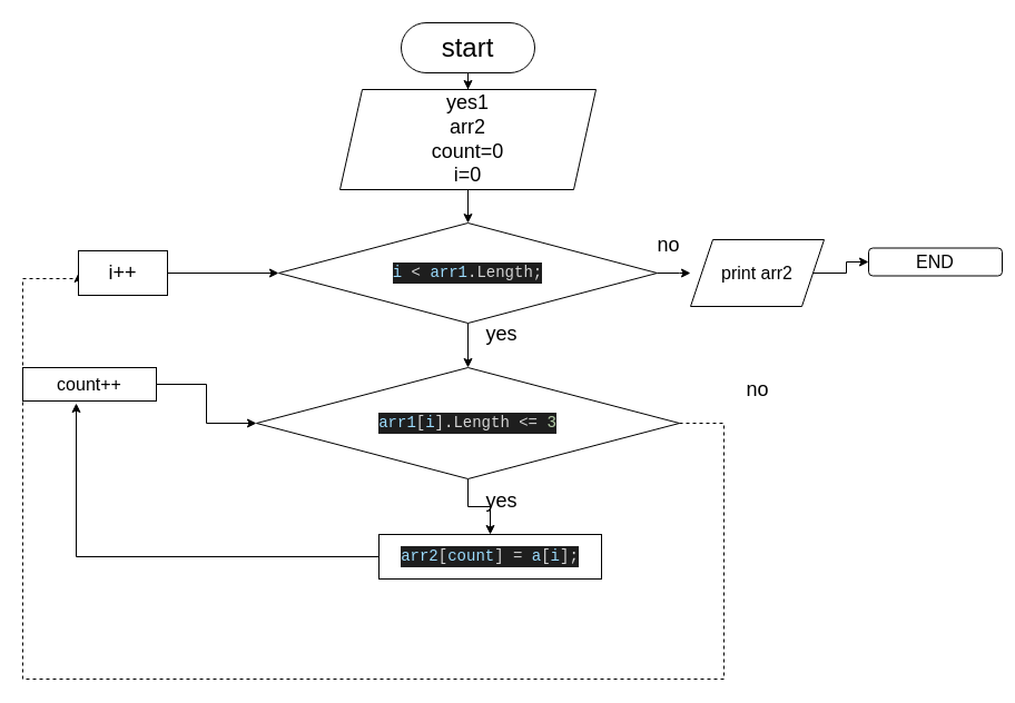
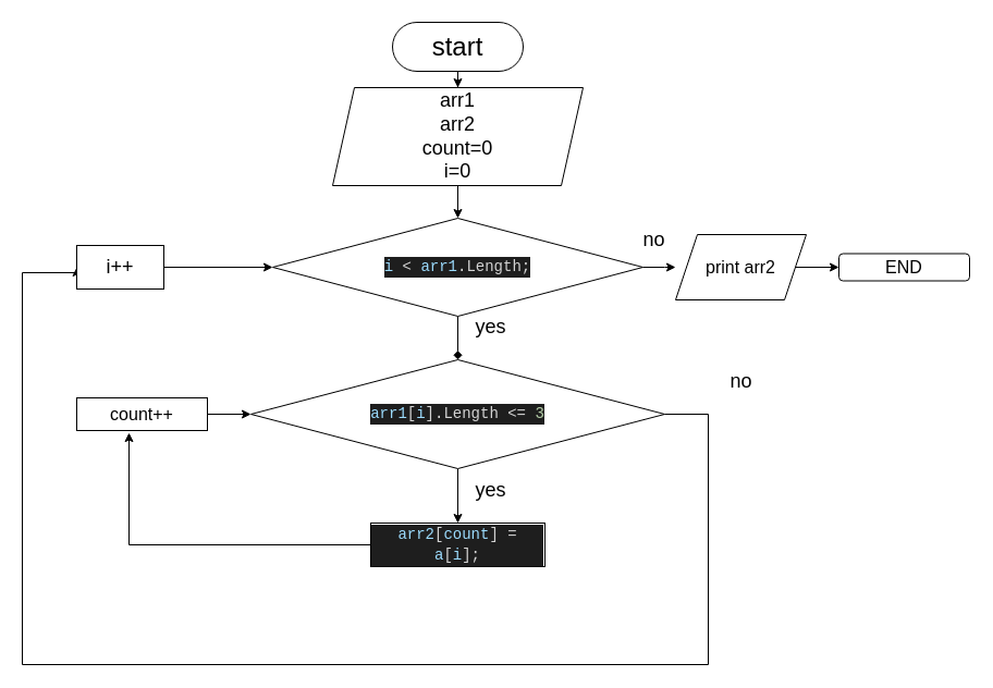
  <mxCell id="0" />
  <mxCell id="1" parent="0" />
  <mxCell id="2" style="edgeStyle=orthogonalEdgeStyle;rounded=0;orthogonalLoop=1;jettySize=auto;html=1;fontSize=24;" edge="1" parent="1" source="3" target="5"><mxGeometry relative="1" as="geometry" /></mxCell>
  <mxCell id="3" value="&lt;font style=&quot;font-size: 24px;&quot;&gt;start&lt;/font&gt;" style="rounded=1;whiteSpace=wrap;html=1;arcSize=50;" vertex="1" parent="1"><mxGeometry x="360" y="20" width="120" height="45" as="geometry" /></mxCell>
  <mxCell id="4" style="edgeStyle=orthogonalEdgeStyle;rounded=0;orthogonalLoop=1;jettySize=auto;html=1;entryX=0.5;entryY=0;entryDx=0;entryDy=0;fontSize=18;" edge="1" parent="1" source="5" target="8"><mxGeometry relative="1" as="geometry" /></mxCell>
- <mxCell id="5" value="&lt;font style=&quot;font-size: 18px;&quot;&gt;yes1&lt;br&gt;arr2&lt;br&gt;count=0&lt;br&gt;i=0&lt;br&gt;&lt;/font&gt;" style="shape=parallelogram;perimeter=parallelogramPerimeter;whiteSpace=wrap;html=1;fixedSize=1;" vertex="1" parent="1"><mxGeometry x="305" y="80" width="230" height="90" as="geometry" /></mxCell>
- <mxCell id="6" style="edgeStyle=orthogonalEdgeStyle;rounded=0;orthogonalLoop=1;jettySize=auto;html=1;entryX=0.5;entryY=0;entryDx=0;entryDy=0;fontSize=18;" edge="1" parent="1" source="8" target="11"><mxGeometry relative="1" as="geometry" /></mxCell>
+ <mxCell id="5" value="&lt;font style=&quot;font-size: 18px;&quot;&gt;arr1&lt;br&gt;arr2&lt;br&gt;count=0&lt;br&gt;i=0&lt;br&gt;&lt;/font&gt;" style="shape=parallelogram;perimeter=parallelogramPerimeter;whiteSpace=wrap;html=1;fixedSize=1;" vertex="1" parent="1"><mxGeometry x="305" y="80" width="230" height="90" as="geometry" /></mxCell>
+ <mxCell id="6" style="edgeStyle=orthogonalEdgeStyle;rounded=0;orthogonalLoop=1;jettySize=auto;html=1;entryX=0.5;entryY=0;entryDx=0;entryDy=0;fontSize=18;endArrow=diamond;" edge="1" parent="1" source="8" target="11"><mxGeometry relative="1" as="geometry" /></mxCell>
  <mxCell id="7" style="edgeStyle=orthogonalEdgeStyle;rounded=0;orthogonalLoop=1;jettySize=auto;html=1;fontSize=18;" edge="1" parent="1" source="8"><mxGeometry relative="1" as="geometry"><mxPoint x="620" y="245" as="targetPoint" /></mxGeometry></mxCell>
  <mxCell id="8" value="&lt;div style=&quot;color: rgb(212, 212, 212); background-color: rgb(30, 30, 30); font-family: Consolas, &amp;quot;Courier New&amp;quot;, monospace; font-size: 14px; line-height: 19px;&quot;&gt;&lt;span style=&quot;color: #9cdcfe;&quot;&gt;i&lt;/span&gt; &amp;lt; &lt;span style=&quot;color: #9cdcfe;&quot;&gt;arr1&lt;/span&gt;.Length;&lt;/div&gt;" style="rhombus;whiteSpace=wrap;html=1;" vertex="1" parent="1"><mxGeometry x="250" y="200" width="340" height="90" as="geometry" /></mxCell>
  <mxCell id="9" value="" style="edgeStyle=orthogonalEdgeStyle;rounded=0;orthogonalLoop=1;jettySize=auto;html=1;fontSize=18;" edge="1" parent="1" source="11" target="15"><mxGeometry relative="1" as="geometry" /></mxCell>
- <mxCell id="10" style="edgeStyle=orthogonalEdgeStyle;rounded=0;orthogonalLoop=1;jettySize=auto;html=1;fontSize=18;entryX=0;entryY=0.5;entryDx=0;entryDy=0;dashed=1;" edge="1" parent="1" source="11" target="24"><mxGeometry relative="1" as="geometry"><mxPoint x="60" y="240" as="targetPoint" /><Array as="points"><mxPoint x="650" y="380" /><mxPoint x="650" y="610" /><mxPoint x="20" y="610" /><mxPoint x="20" y="250" /><mxPoint x="70" y="250" /></Array></mxGeometry></mxCell>
+ <mxCell id="10" style="edgeStyle=orthogonalEdgeStyle;rounded=0;orthogonalLoop=1;jettySize=auto;html=1;fontSize=18;entryX=0;entryY=0.5;entryDx=0;entryDy=0;" edge="1" parent="1" source="11" target="24"><mxGeometry relative="1" as="geometry"><mxPoint x="60" y="240" as="targetPoint" /><Array as="points"><mxPoint x="650" y="380" /><mxPoint x="650" y="610" /><mxPoint x="20" y="610" /><mxPoint x="20" y="250" /><mxPoint x="70" y="250" /></Array></mxGeometry></mxCell>
  <mxCell id="11" value="&lt;div style=&quot;color: rgb(212, 212, 212); background-color: rgb(30, 30, 30); font-family: Consolas, &amp;quot;Courier New&amp;quot;, monospace; font-size: 14px; line-height: 19px;&quot;&gt;&lt;span style=&quot;color: #9cdcfe;&quot;&gt;arr1&lt;/span&gt;[&lt;span style=&quot;color: #9cdcfe;&quot;&gt;i&lt;/span&gt;].Length &amp;lt;= &lt;span style=&quot;color: #b5cea8;&quot;&gt;3&lt;/span&gt;&lt;/div&gt;" style="rhombus;whiteSpace=wrap;html=1;" vertex="1" parent="1"><mxGeometry x="230" y="330" width="380" height="100" as="geometry" /></mxCell>
  <mxCell id="12" value="" style="edgeStyle=orthogonalEdgeStyle;rounded=0;orthogonalLoop=1;jettySize=auto;html=1;fontSize=18;" edge="1" parent="1" source="13" target="11"><mxGeometry relative="1" as="geometry" /></mxCell>
- <mxCell id="13" value="&lt;font size=&quot;3&quot;&gt;count++&lt;/font&gt;" style="rounded=0;whiteSpace=wrap;html=1;" vertex="1" parent="1"><mxGeometry x="20" y="330" width="120" height="30" as="geometry" /></mxCell>
+ <mxCell id="13" value="&lt;font size=&quot;3&quot;&gt;count++&lt;/font&gt;" style="rounded=0;whiteSpace=wrap;html=1;" vertex="1" parent="1"><mxGeometry x="70" y="365" width="120" height="30" as="geometry" /></mxCell>
  <mxCell id="14" style="edgeStyle=orthogonalEdgeStyle;rounded=0;orthogonalLoop=1;jettySize=auto;html=1;fontSize=18;entryX=0.4;entryY=1.067;entryDx=0;entryDy=0;entryPerimeter=0;" edge="1" parent="1" source="15" target="13"><mxGeometry relative="1" as="geometry"><mxPoint x="120" y="410" as="targetPoint" /></mxGeometry></mxCell>
- <mxCell id="15" value="&lt;div style=&quot;background-color: rgb(30, 30, 30); font-family: Consolas, &amp;quot;Courier New&amp;quot;, monospace; font-size: 14px; line-height: 19px;&quot;&gt;&lt;div style=&quot;&quot;&gt;&lt;font color=&quot;#9cdcfe&quot;&gt;arr2&lt;/font&gt;&lt;font color=&quot;#d4d4d4&quot;&gt;[&lt;/font&gt;&lt;span style=&quot;color: rgb(156, 220, 254);&quot;&gt;count&lt;/span&gt;&lt;font color=&quot;#d4d4d4&quot;&gt;] = &lt;/font&gt;&lt;span style=&quot;color: rgb(156, 220, 254);&quot;&gt;a&lt;/span&gt;&lt;font color=&quot;#d4d4d4&quot;&gt;[&lt;/font&gt;&lt;span style=&quot;color: rgb(156, 220, 254);&quot;&gt;i&lt;/span&gt;&lt;font color=&quot;#d4d4d4&quot;&gt;];&lt;/font&gt;&lt;/div&gt;&lt;/div&gt;" style="rounded=0;whiteSpace=wrap;html=1;" vertex="1" parent="1"><mxGeometry x="340" y="480" width="200" height="40" as="geometry" /></mxCell>
+ <mxCell id="15" value="&lt;div style=&quot;background-color: rgb(30, 30, 30); font-family: Consolas, &amp;quot;Courier New&amp;quot;, monospace; font-size: 14px; line-height: 19px;&quot;&gt;&lt;div style=&quot;&quot;&gt;&lt;font color=&quot;#9cdcfe&quot;&gt;arr2&lt;/font&gt;&lt;font color=&quot;#d4d4d4&quot;&gt;[&lt;/font&gt;&lt;span style=&quot;color: rgb(156, 220, 254);&quot;&gt;count&lt;/span&gt;&lt;font color=&quot;#d4d4d4&quot;&gt;] = &lt;/font&gt;&lt;span style=&quot;color: rgb(156, 220, 254);&quot;&gt;a&lt;/span&gt;&lt;font color=&quot;#d4d4d4&quot;&gt;[&lt;/font&gt;&lt;span style=&quot;color: rgb(156, 220, 254);&quot;&gt;i&lt;/span&gt;&lt;font color=&quot;#d4d4d4&quot;&gt;];&lt;/font&gt;&lt;/div&gt;&lt;/div&gt;" style="rounded=0;whiteSpace=wrap;html=1;" vertex="1" parent="1"><mxGeometry x="340" y="480" width="160" height="40" as="geometry" /></mxCell>
  <mxCell id="16" value="" style="edgeStyle=orthogonalEdgeStyle;rounded=0;orthogonalLoop=1;jettySize=auto;html=1;fontSize=18;" edge="1" parent="1" source="17" target="18"><mxGeometry relative="1" as="geometry" /></mxCell>
  <mxCell id="17" value="&lt;font size=&quot;3&quot;&gt;print arr2&lt;/font&gt;" style="shape=parallelogram;perimeter=parallelogramPerimeter;whiteSpace=wrap;html=1;fixedSize=1;" vertex="1" parent="1"><mxGeometry x="620" y="215" width="120" height="60" as="geometry" /></mxCell>
- <mxCell id="18" value="&lt;font size=&quot;3&quot;&gt;END&lt;/font&gt;" style="rounded=1;whiteSpace=wrap;html=1;" vertex="1" parent="1"><mxGeometry x="780" y="222.5" width="120" height="25" as="geometry" /></mxCell>
+ <mxCell id="18" value="&lt;font size=&quot;3&quot;&gt;END&lt;/font&gt;" style="rounded=1;whiteSpace=wrap;html=1;" vertex="1" parent="1"><mxGeometry x="770" y="232.5" width="120" height="25" as="geometry" /></mxCell>
  <mxCell id="19" value="yes" style="text;html=1;align=center;verticalAlign=middle;resizable=0;points=[];autosize=1;strokeColor=none;fillColor=none;fontSize=18;" vertex="1" parent="1"><mxGeometry x="425" y="280" width="50" height="40" as="geometry" /></mxCell>
  <mxCell id="20" value="yes" style="text;html=1;align=center;verticalAlign=middle;resizable=0;points=[];autosize=1;strokeColor=none;fillColor=none;fontSize=18;" vertex="1" parent="1"><mxGeometry x="425" y="430" width="50" height="40" as="geometry" /></mxCell>
  <mxCell id="21" value="no" style="text;html=1;align=center;verticalAlign=middle;resizable=0;points=[];autosize=1;strokeColor=none;fillColor=none;fontSize=18;" vertex="1" parent="1"><mxGeometry x="660" y="330" width="40" height="40" as="geometry" /></mxCell>
  <mxCell id="22" value="no" style="text;html=1;align=center;verticalAlign=middle;resizable=0;points=[];autosize=1;strokeColor=none;fillColor=none;fontSize=18;" vertex="1" parent="1"><mxGeometry x="580" y="200" width="40" height="40" as="geometry" /></mxCell>
  <mxCell id="23" style="edgeStyle=orthogonalEdgeStyle;rounded=0;orthogonalLoop=1;jettySize=auto;html=1;entryX=0;entryY=0.5;entryDx=0;entryDy=0;fontSize=18;" edge="1" parent="1" source="24" target="8"><mxGeometry relative="1" as="geometry" /></mxCell>
  <mxCell id="24" value="i++" style="whiteSpace=wrap;html=1;fontSize=18;" vertex="1" parent="1"><mxGeometry x="70" y="225" width="80" height="40" as="geometry" /></mxCell>
